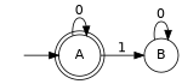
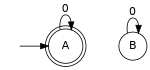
  digraph {
    fontname="DejaVu Sans"
    rankdir=LR
    node [fontname="DejaVu Sans"]
    edge [fontname="DejaVu Sans"]
    n1 [height=0 label=" " shape=none width=0]
    A [shape=doublecircle]
    B [shape=circle]
    subgraph sub_1 {
      rank=min
      n1
    }
    n1 -> A
    A -> A [label=0]
-   A -> B [label=1]
    B -> B [label=0]
  }
